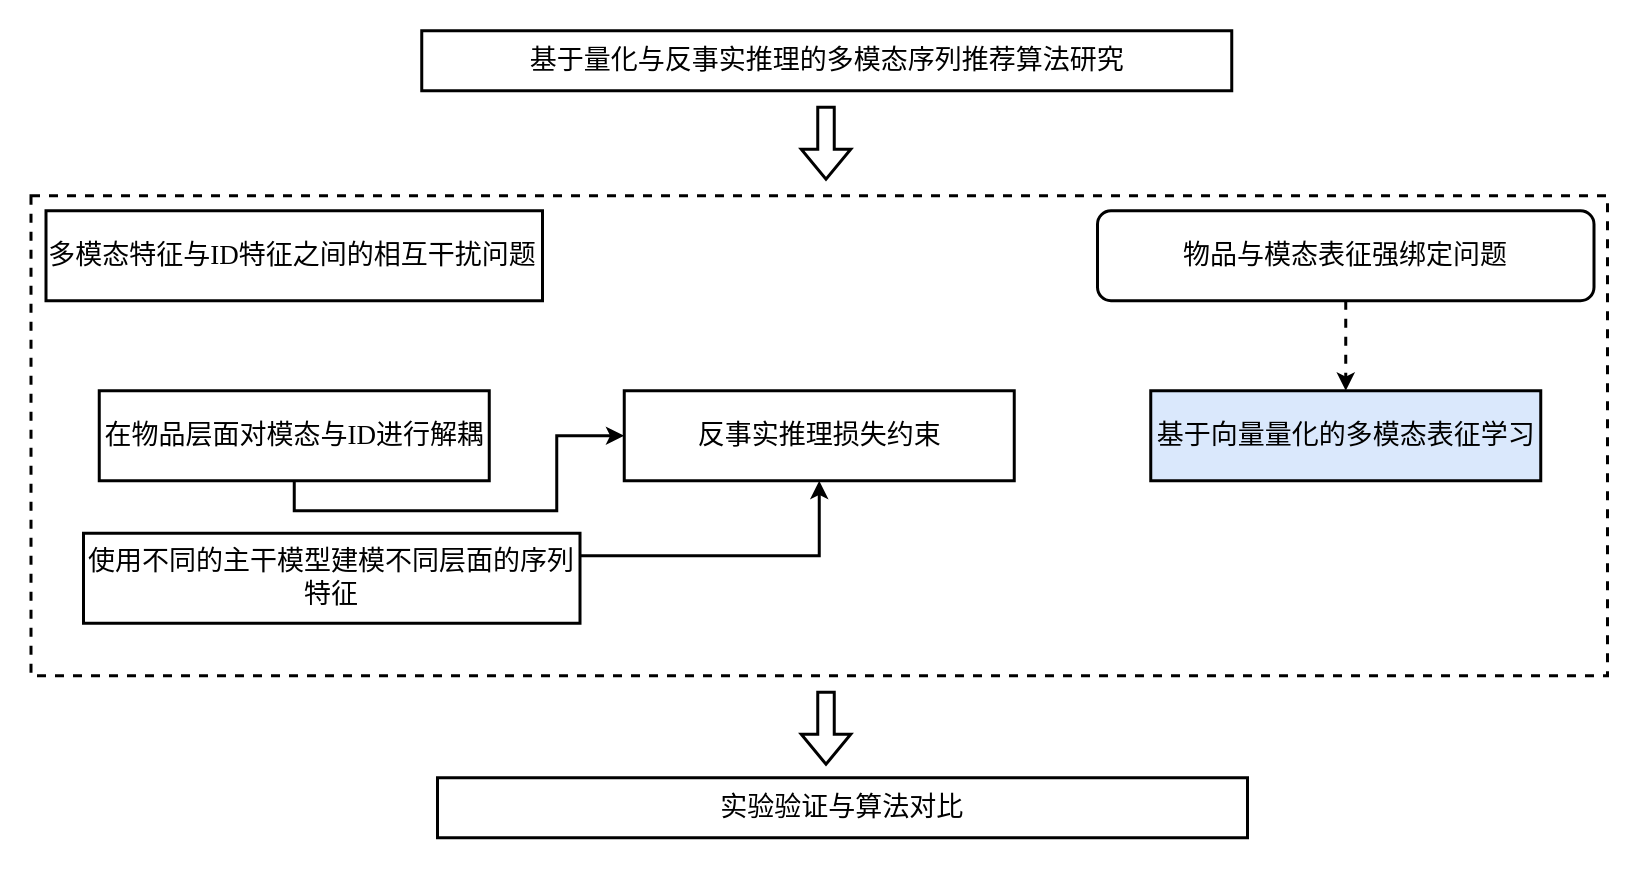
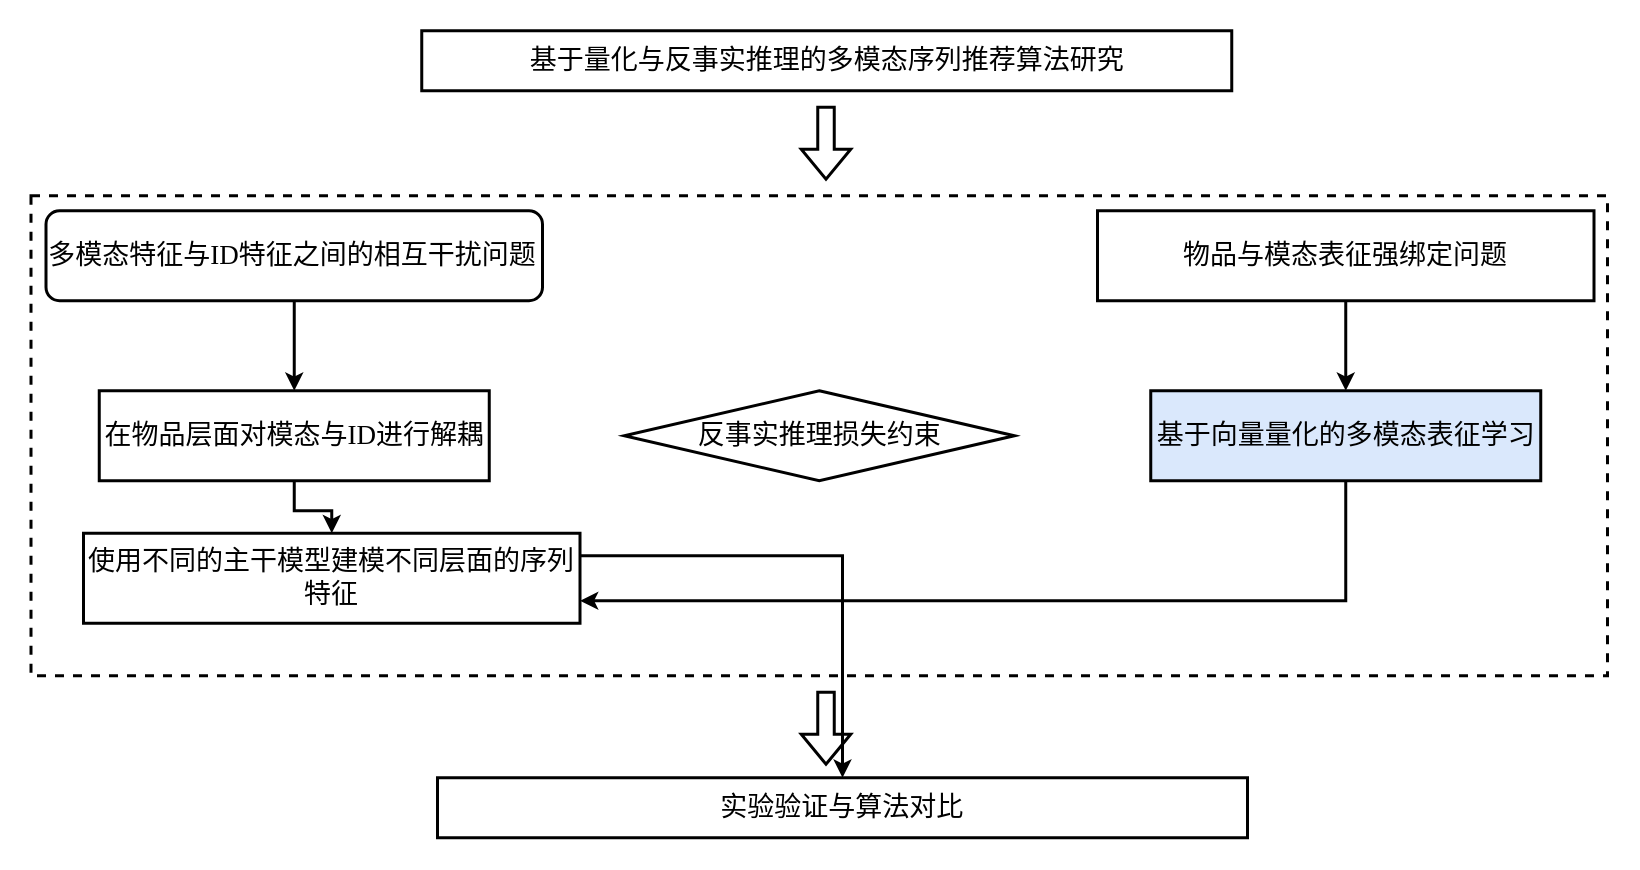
  <mxCell id="0" />
  <mxCell id="1" parent="0" />
  <mxCell id="2" value="&lt;font face=&quot;宋体&quot; style=&quot;font-size: 18px;&quot;&gt;基于量化与反事实推理的多模态序列推荐算法研究&lt;/font&gt;" style="rounded=0;whiteSpace=wrap;html=1;strokeWidth=2;" parent="1" vertex="1"><mxGeometry x="280.5" y="20" width="540" height="40" as="geometry" /></mxCell>
  <mxCell id="3" value="" style="rounded=0;whiteSpace=wrap;html=1;dashed=1;strokeWidth=2;" parent="1" vertex="1"><mxGeometry x="20" y="130" width="1051" height="320" as="geometry" /></mxCell>
- <mxCell id="5" value="&lt;font style=&quot;&quot; face=&quot;宋体&quot;&gt;&lt;span style=&quot;line-height: 150%;&quot;&gt;&lt;span style=&quot;font-size: 18px;&quot;&gt;多模态特征与ID特征之间的相互干扰问题&lt;/span&gt;&lt;/span&gt;&lt;/font&gt;" style="rounded=0;whiteSpace=wrap;html=1;strokeWidth=2;align=left;" parent="1" vertex="1"><mxGeometry x="30" y="140" width="331" height="60" as="geometry" /></mxCell>
- <mxCell id="6" style="edgeStyle=orthogonalEdgeStyle;rounded=0;orthogonalLoop=1;jettySize=auto;html=1;exitX=0.5;exitY=1;exitDx=0;exitDy=0;entryX=0.5;entryY=0;entryDx=0;entryDy=0;strokeWidth=2;dashed=1;" parent="1" source="7" target="14" edge="1"><mxGeometry relative="1" as="geometry" /></mxCell>
- <mxCell id="7" value="&lt;font face=&quot;宋体&quot;&gt;&lt;span style=&quot;font-size: 18px;&quot;&gt;物品与模态表征强绑定问题&lt;/span&gt;&lt;/font&gt;" style="whiteSpace=wrap;html=1;align=center;strokeWidth=2;rounded=1;" parent="1" vertex="1"><mxGeometry x="731" y="140" width="331" height="60" as="geometry" /></mxCell>
- <mxCell id="8" style="edgeStyle=orthogonalEdgeStyle;rounded=0;orthogonalLoop=1;jettySize=auto;html=1;exitX=0.5;exitY=1;exitDx=0;exitDy=0;strokeWidth=2;" parent="1" source="9" target="12" edge="1"><mxGeometry relative="1" as="geometry" /></mxCell>
+ <mxCell id="4" style="edgeStyle=orthogonalEdgeStyle;rounded=0;orthogonalLoop=1;jettySize=auto;html=1;exitX=0.5;exitY=1;exitDx=0;exitDy=0;entryX=0.5;entryY=0;entryDx=0;entryDy=0;strokeWidth=2;" parent="1" source="5" target="9" edge="1"><mxGeometry relative="1" as="geometry" /></mxCell>
+ <mxCell id="5" value="&lt;font style=&quot;&quot; face=&quot;宋体&quot;&gt;&lt;span style=&quot;line-height: 150%;&quot;&gt;&lt;span style=&quot;font-size: 18px;&quot;&gt;多模态特征与ID特征之间的相互干扰问题&lt;/span&gt;&lt;/span&gt;&lt;/font&gt;" style="whiteSpace=wrap;html=1;strokeWidth=2;align=left;rounded=1;" parent="1" vertex="1"><mxGeometry x="30" y="140" width="331" height="60" as="geometry" /></mxCell>
+ <mxCell id="6" style="edgeStyle=orthogonalEdgeStyle;rounded=0;orthogonalLoop=1;jettySize=auto;html=1;exitX=0.5;exitY=1;exitDx=0;exitDy=0;entryX=0.5;entryY=0;entryDx=0;entryDy=0;strokeWidth=2;" parent="1" source="7" target="14" edge="1"><mxGeometry relative="1" as="geometry" /></mxCell>
+ <mxCell id="7" value="&lt;font face=&quot;宋体&quot;&gt;&lt;span style=&quot;font-size: 18px;&quot;&gt;物品与模态表征强绑定问题&lt;/span&gt;&lt;/font&gt;" style="rounded=0;whiteSpace=wrap;html=1;align=center;strokeWidth=2;" parent="1" vertex="1"><mxGeometry x="731" y="140" width="331" height="60" as="geometry" /></mxCell>
+ <mxCell id="8" style="edgeStyle=orthogonalEdgeStyle;rounded=0;orthogonalLoop=1;jettySize=auto;html=1;exitX=0.5;exitY=1;exitDx=0;exitDy=0;entryX=0.5;entryY=0;entryDx=0;entryDy=0;strokeWidth=2;" parent="1" source="9" target="11" edge="1"><mxGeometry relative="1" as="geometry" /></mxCell>
  <mxCell id="9" value="&lt;font style=&quot;font-size: 18px;&quot; face=&quot;宋体&quot;&gt;在物品层面对模态与ID进行解耦&lt;/font&gt;" style="rounded=0;whiteSpace=wrap;html=1;strokeWidth=2;" parent="1" vertex="1"><mxGeometry x="65.5" y="260" width="260" height="60" as="geometry" /></mxCell>
- <mxCell id="10" style="edgeStyle=orthogonalEdgeStyle;rounded=0;orthogonalLoop=1;jettySize=auto;html=1;exitX=1;exitY=0.25;exitDx=0;exitDy=0;strokeWidth=2;" parent="1" source="11" target="12" edge="1"><mxGeometry relative="1" as="geometry" /></mxCell>
+ <mxCell id="10" style="edgeStyle=orthogonalEdgeStyle;rounded=0;orthogonalLoop=1;jettySize=auto;html=1;exitX=1;exitY=0.25;exitDx=0;exitDy=0;strokeWidth=2;" parent="1" source="11" target="15" edge="1"><mxGeometry relative="1" as="geometry" /></mxCell>
  <mxCell id="11" value="&lt;font style=&quot;font-size: 18px;&quot; face=&quot;宋体&quot;&gt;使用不同的主干模型建模不同层面的序列特征&lt;/font&gt;" style="rounded=0;whiteSpace=wrap;html=1;strokeWidth=2;" parent="1" vertex="1"><mxGeometry x="55" y="355" width="331" height="60" as="geometry" /></mxCell>
- <mxCell id="12" value="&lt;font style=&quot;font-size: 18px;&quot; face=&quot;宋体&quot;&gt;反事实推理损失约束&lt;/font&gt;" style="rounded=0;whiteSpace=wrap;html=1;strokeWidth=2;" parent="1" vertex="1"><mxGeometry x="415.5" y="260" width="260" height="60" as="geometry" /></mxCell>
+ <mxCell id="12" value="&lt;font style=&quot;font-size: 18px;&quot; face=&quot;宋体&quot;&gt;反事实推理损失约束&lt;/font&gt;" style="rhombus;whiteSpace=wrap;html=1;strokeWidth=2;" parent="1" vertex="1"><mxGeometry x="415.5" y="260" width="260" height="60" as="geometry" /></mxCell>
+ <mxCell id="13" style="edgeStyle=orthogonalEdgeStyle;rounded=0;orthogonalLoop=1;jettySize=auto;html=1;exitX=0.5;exitY=1;exitDx=0;exitDy=0;entryX=1;entryY=0.75;entryDx=0;entryDy=0;strokeWidth=2;" parent="1" source="14" target="11" edge="1"><mxGeometry relative="1" as="geometry" /></mxCell>
  <mxCell id="14" value="&lt;font face=&quot;宋体&quot;&gt;&lt;span style=&quot;font-size: 18px;&quot;&gt;基于向量量化的多模态表征学习&lt;/span&gt;&lt;/font&gt;" style="rounded=0;whiteSpace=wrap;html=1;align=center;strokeWidth=2;fillColor=#dae8fc;" parent="1" vertex="1"><mxGeometry x="766.5" y="260" width="260" height="60" as="geometry" /></mxCell>
  <mxCell id="15" value="&lt;font face=&quot;宋体&quot; style=&quot;font-size: 18px;&quot;&gt;实验验证与算法对比&lt;/font&gt;" style="rounded=0;whiteSpace=wrap;html=1;strokeWidth=2;" parent="1" vertex="1"><mxGeometry x="291" y="518" width="540" height="40" as="geometry" /></mxCell>
  <mxCell id="16" value="" style="shape=flexArrow;endArrow=classic;html=1;rounded=0;entryX=0.5;entryY=0;entryDx=0;entryDy=0;strokeWidth=2;" parent="1" edge="1"><mxGeometry width="50" height="50" relative="1" as="geometry"><mxPoint x="550" y="70" as="sourcePoint" /><mxPoint x="550" y="120" as="targetPoint" /></mxGeometry></mxCell>
  <mxCell id="17" value="" style="shape=flexArrow;endArrow=classic;html=1;rounded=0;entryX=0.5;entryY=0;entryDx=0;entryDy=0;strokeWidth=2;" parent="1" edge="1"><mxGeometry width="50" height="50" relative="1" as="geometry"><mxPoint x="550" y="460" as="sourcePoint" /><mxPoint x="550" y="510" as="targetPoint" /></mxGeometry></mxCell>
